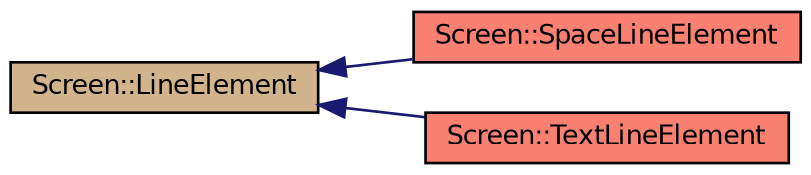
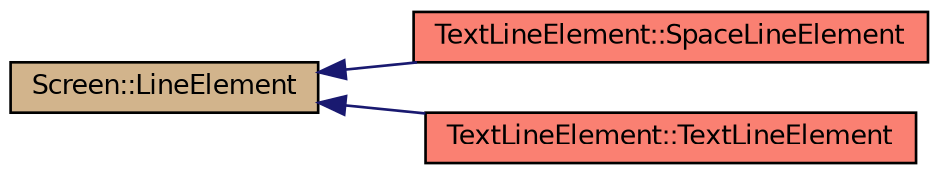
  digraph {
    rankdir=LR
    node [color=black fillcolor=salmon fontname=Helvetica fontsize=10 shape=record style=filled]
    edge [color=midnightblue dir=back fontname=Helvetica fontsize=10 labelfontname=Helvetica labelfontsize=10 style=solid]
    n1 [fillcolor=tan fontcolor=black height=0.2 label="Screen::LineElement" width=0.4]
-   n2 [height=0.2 label="Screen::SpaceLineElement" width=0.4]
-   n3 [height=0.2 label="Screen::TextLineElement" width=0.4]
+   n2 [height=0.2 label="TextLineElement::SpaceLineElement" width=0.4]
+   n3 [height=0.2 label="TextLineElement::TextLineElement" width=0.4]
    n1 -> n2
    n1 -> n3
  }
